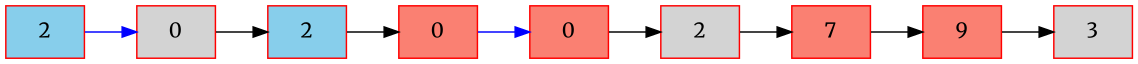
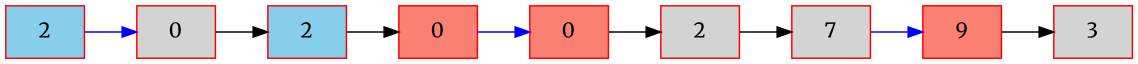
  digraph {
    fontname=Merriweather
    rankdir=LR
    node [color=red fillcolor=lightgrey fontname=Merriweather shape=box style=filled]
    edge [color=black fontname=Merriweather]
    n1 [fillcolor=skyblue label=2]
    n2 [label=0]
    n3 [fillcolor=skyblue label=2]
    n4 [fillcolor=salmon label=0]
    n5 [fillcolor=salmon label=0]
    n6 [label=2]
-   n7 [fillcolor=salmon label=7]
+   n7 [label=7]
    n8 [fillcolor=salmon label=9]
    n9 [label=3]
    n1 -> n2 [color=blue]
    n2 -> n3
    n3 -> n4
    n4 -> n5 [color=blue]
    n5 -> n6
    n6 -> n7
-   n7 -> n8
+   n7 -> n8 [color=blue]
    n8 -> n9
  }
